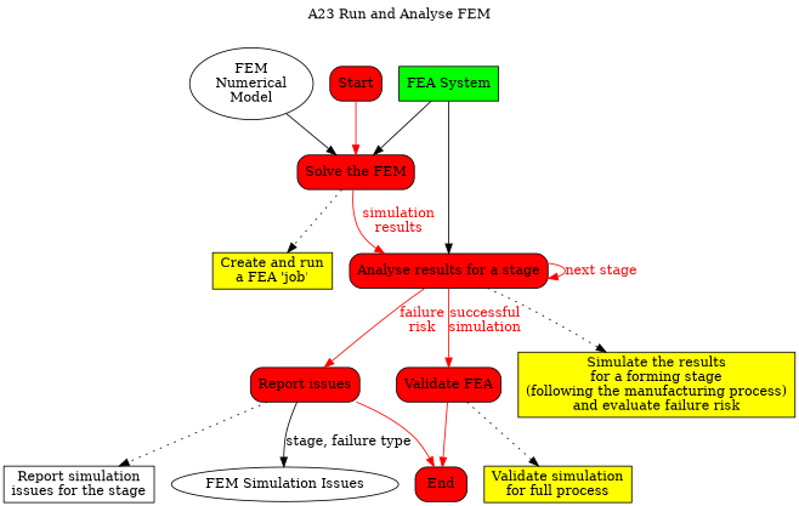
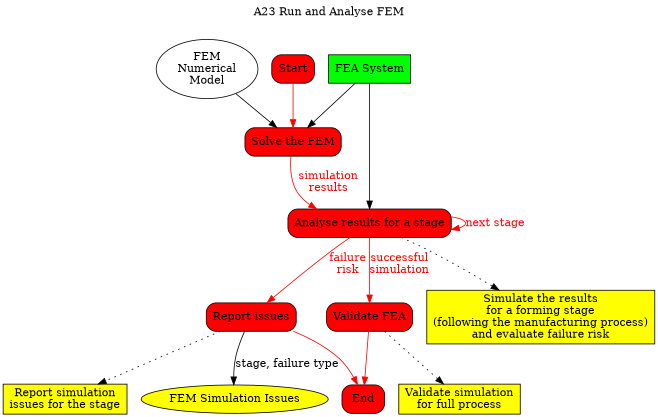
  digraph {
    label="A23 Run and Analyse FEM"
    labelloc=t
    node [color=black fillcolor=red shape=box style=filled]
    edge [color=black dir=forward fontcolor=red style=solid]
    n1 [fillcolor=white label="FEM\nNumerical\nModel" shape=ellipse]
    n2 [label="Solve the FEM" style="filled, rounded"]
    n3 [label="Analyse results for a stage" style="filled, rounded"]
-   n4 [fillcolor=yellow label="Create and run\na FEA 'job'"]
-   n5 [fillcolor=white label="FEM Simulation Issues" shape=ellipse]
+   n5 [fillcolor=yellow label="FEM Simulation Issues" shape=ellipse]
    n6 [fillcolor=green label="FEA System"]
    n7 [label="Report issues" style="filled, rounded"]
    n8 [label="Validate FEA" style="filled, rounded"]
    n9 [fillcolor=yellow label="Simulate the results\nfor a forming stage\n(following the manufacturing process)\nand evaluate failure risk"]
    Start [style="filled, rounded"]
    End [style="filled, rounded"]
-   n12 [fillcolor=white label="Report simulation\nissues for the stage"]
+   n12 [fillcolor=yellow label="Report simulation\nissues for the stage"]
    n13 [fillcolor=yellow label="Validate simulation\nfor full process"]
    n1 -> n2 [fontcolor=black]
    n2 -> n3 [color=red label="simulation\nresults"]
-   n2 -> n4 [fontcolor=black style=dotted]
    n3 -> n3 [color=red label="next stage"]
    n3 -> n7 [color=red label="failure\nrisk"]
    n3 -> n8 [color=red label="successful\nsimulation"]
    n3 -> n9 [fontcolor=black style=dotted]
    n6 -> n2
    n6 -> n3
    n7 -> n5 [fontcolor=black label="stage, failure type"]
    n7 -> End [color=red]
    n7 -> n12 [fontcolor=black style=dotted]
    n8 -> End [color=red]
    n8 -> n13 [fontcolor=black style=dotted]
    Start -> n2 [color=red]
  }
